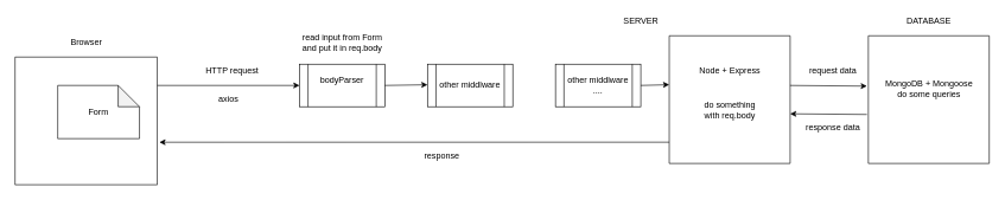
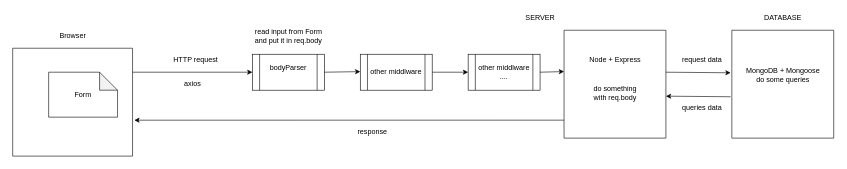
  <mxCell id="0" />
  <mxCell id="1" parent="0" />
  <mxCell id="2" value="" style="swimlane;startSize=0;" vertex="1" parent="1"><mxGeometry x="20" y="80" width="200" height="180" as="geometry" /></mxCell>
  <mxCell id="3" value="Form" style="shape=note;whiteSpace=wrap;html=1;backgroundOutline=1;darkOpacity=0.05;" vertex="1" parent="2"><mxGeometry x="60" y="40" width="115" height="75" as="geometry" /></mxCell>
  <mxCell id="4" value="" style="endArrow=classic;html=1;" edge="1" parent="1"><mxGeometry width="50" height="50" relative="1" as="geometry"><mxPoint x="220" y="120" as="sourcePoint" /><mxPoint x="420" y="120" as="targetPoint" /></mxGeometry></mxCell>
  <mxCell id="5" value="HTTP request" style="text;html=1;align=center;verticalAlign=middle;resizable=0;points=[];autosize=1;strokeColor=none;" vertex="1" parent="1"><mxGeometry x="280" y="90" width="90" height="20" as="geometry" /></mxCell>
  <mxCell id="6" value="&lt;div&gt;bodyParser&lt;/div&gt;&lt;div&gt;&lt;br&gt;&lt;/div&gt;" style="shape=process;whiteSpace=wrap;html=1;backgroundOutline=1;" vertex="1" parent="1"><mxGeometry x="420" y="90" width="120" height="60" as="geometry" /></mxCell>
  <mxCell id="7" value="&lt;div&gt;read input from Form &lt;br&gt;&lt;/div&gt;&lt;div&gt;and put it in req.body&lt;/div&gt;" style="text;html=1;align=center;verticalAlign=middle;resizable=0;points=[];autosize=1;strokeColor=none;" vertex="1" parent="1"><mxGeometry x="415" y="45" width="130" height="30" as="geometry" /></mxCell>
  <mxCell id="8" value="" style="swimlane;startSize=0;" vertex="1" parent="1"><mxGeometry x="940" y="50" width="170" height="180" as="geometry" /></mxCell>
  <mxCell id="9" value="Node + Express" style="text;html=1;align=center;verticalAlign=middle;resizable=0;points=[];autosize=1;strokeColor=none;" vertex="1" parent="8"><mxGeometry x="35" y="40" width="100" height="20" as="geometry" /></mxCell>
  <mxCell id="10" value="&lt;div&gt;do something&lt;/div&gt;&lt;div&gt;with req.body&lt;br&gt;&lt;/div&gt;" style="text;html=1;align=center;verticalAlign=middle;resizable=0;points=[];autosize=1;strokeColor=none;" vertex="1" parent="8"><mxGeometry x="40" y="90" width="90" height="30" as="geometry" /></mxCell>
  <mxCell id="11" value="" style="endArrow=classic;html=1;" edge="1" parent="1"><mxGeometry width="50" height="50" relative="1" as="geometry"><mxPoint x="540" y="120" as="sourcePoint" /><mxPoint x="600" y="119" as="targetPoint" /></mxGeometry></mxCell>
  <mxCell id="12" value="SERVER" style="text;html=1;align=center;verticalAlign=middle;resizable=0;points=[];autosize=1;strokeColor=none;" vertex="1" parent="1"><mxGeometry x="870" y="20" width="60" height="20" as="geometry" /></mxCell>
  <mxCell id="13" value="axios" style="text;html=1;align=center;verticalAlign=middle;resizable=0;points=[];autosize=1;strokeColor=none;" vertex="1" parent="1"><mxGeometry x="300" y="130" width="40" height="20" as="geometry" /></mxCell>
  <mxCell id="14" value="Browser" style="text;html=1;align=center;verticalAlign=middle;resizable=0;points=[];autosize=1;strokeColor=none;" vertex="1" parent="1"><mxGeometry x="90" y="50" width="60" height="20" as="geometry" /></mxCell>
+ <mxCell id="15" value="" style="edgeStyle=orthogonalEdgeStyle;rounded=0;orthogonalLoop=1;jettySize=auto;html=1;exitX=1;exitY=0.5;exitDx=0;exitDy=0;" edge="1" parent="1" source="16" target="17"><mxGeometry relative="1" as="geometry"><mxPoint x="830" y="250" as="sourcePoint" /></mxGeometry></mxCell>
  <mxCell id="16" value="other middlware" style="shape=process;whiteSpace=wrap;html=1;backgroundOutline=1;" vertex="1" parent="1"><mxGeometry x="600" y="90" width="120" height="60" as="geometry" /></mxCell>
  <mxCell id="17" value="&lt;div&gt;other middlware&lt;/div&gt;&lt;div&gt;....&lt;br&gt;&lt;/div&gt;" style="shape=process;whiteSpace=wrap;html=1;backgroundOutline=1;" vertex="1" parent="1"><mxGeometry x="780" y="90" width="120" height="60" as="geometry" /></mxCell>
  <mxCell id="18" value="" style="endArrow=classic;html=1;entryX=0;entryY=0.383;entryDx=0;entryDy=0;entryPerimeter=0;" edge="1" parent="1" target="8"><mxGeometry width="50" height="50" relative="1" as="geometry"><mxPoint x="900" y="120" as="sourcePoint" /><mxPoint x="950" y="70" as="targetPoint" /></mxGeometry></mxCell>
  <mxCell id="19" value="" style="swimlane;startSize=0;" vertex="1" parent="1"><mxGeometry x="1220" y="50" width="170" height="180" as="geometry" /></mxCell>
  <mxCell id="20" value="&lt;div&gt;MongoDB + Mongoose&lt;/div&gt;&lt;div&gt;do some queries&lt;br&gt;&lt;/div&gt;" style="text;html=1;align=center;verticalAlign=middle;resizable=0;points=[];autosize=1;strokeColor=none;" vertex="1" parent="19"><mxGeometry x="15" y="60" width="140" height="30" as="geometry" /></mxCell>
  <mxCell id="21" value="DATABASE" style="text;html=1;align=center;verticalAlign=middle;resizable=0;points=[];autosize=1;strokeColor=none;" vertex="1" parent="1"><mxGeometry x="1270" y="20" width="70" height="20" as="geometry" /></mxCell>
  <mxCell id="22" value="" style="endArrow=classic;html=1;entryX=-0.012;entryY=0.394;entryDx=0;entryDy=0;entryPerimeter=0;" edge="1" parent="1" target="19"><mxGeometry width="50" height="50" relative="1" as="geometry"><mxPoint x="1110" y="120" as="sourcePoint" /><mxPoint x="1160" y="70" as="targetPoint" /></mxGeometry></mxCell>
  <mxCell id="23" value="request data" style="text;html=1;align=center;verticalAlign=middle;resizable=0;points=[];autosize=1;strokeColor=none;" vertex="1" parent="1"><mxGeometry x="1130" y="90" width="80" height="20" as="geometry" /></mxCell>
  <mxCell id="24" value="" style="endArrow=classic;html=1;entryX=-0.012;entryY=0.394;entryDx=0;entryDy=0;entryPerimeter=0;" edge="1" parent="1"><mxGeometry width="50" height="50" relative="1" as="geometry"><mxPoint x="1217.96" y="160.92" as="sourcePoint" /><mxPoint x="1110" y="160" as="targetPoint" /></mxGeometry></mxCell>
- <mxCell id="25" value="response data" style="text;html=1;align=center;verticalAlign=middle;resizable=0;points=[];autosize=1;strokeColor=none;" vertex="1" parent="1"><mxGeometry x="1120" y="170" width="100" height="20" as="geometry" /></mxCell>
+ <mxCell id="25" value="queries data" style="text;html=1;align=center;verticalAlign=middle;resizable=0;points=[];autosize=1;strokeColor=none;" vertex="1" parent="1"><mxGeometry x="1120" y="170" width="100" height="20" as="geometry" /></mxCell>
  <mxCell id="26" value="" style="endArrow=classic;html=1;entryX=1.015;entryY=0.667;entryDx=0;entryDy=0;entryPerimeter=0;" edge="1" parent="1" target="2"><mxGeometry width="50" height="50" relative="1" as="geometry"><mxPoint x="940" y="200" as="sourcePoint" /><mxPoint x="450" y="220" as="targetPoint" /></mxGeometry></mxCell>
  <mxCell id="27" value="response" style="text;html=1;align=center;verticalAlign=middle;resizable=0;points=[];autosize=1;strokeColor=none;" vertex="1" parent="1"><mxGeometry x="585" y="210" width="70" height="20" as="geometry" /></mxCell>
